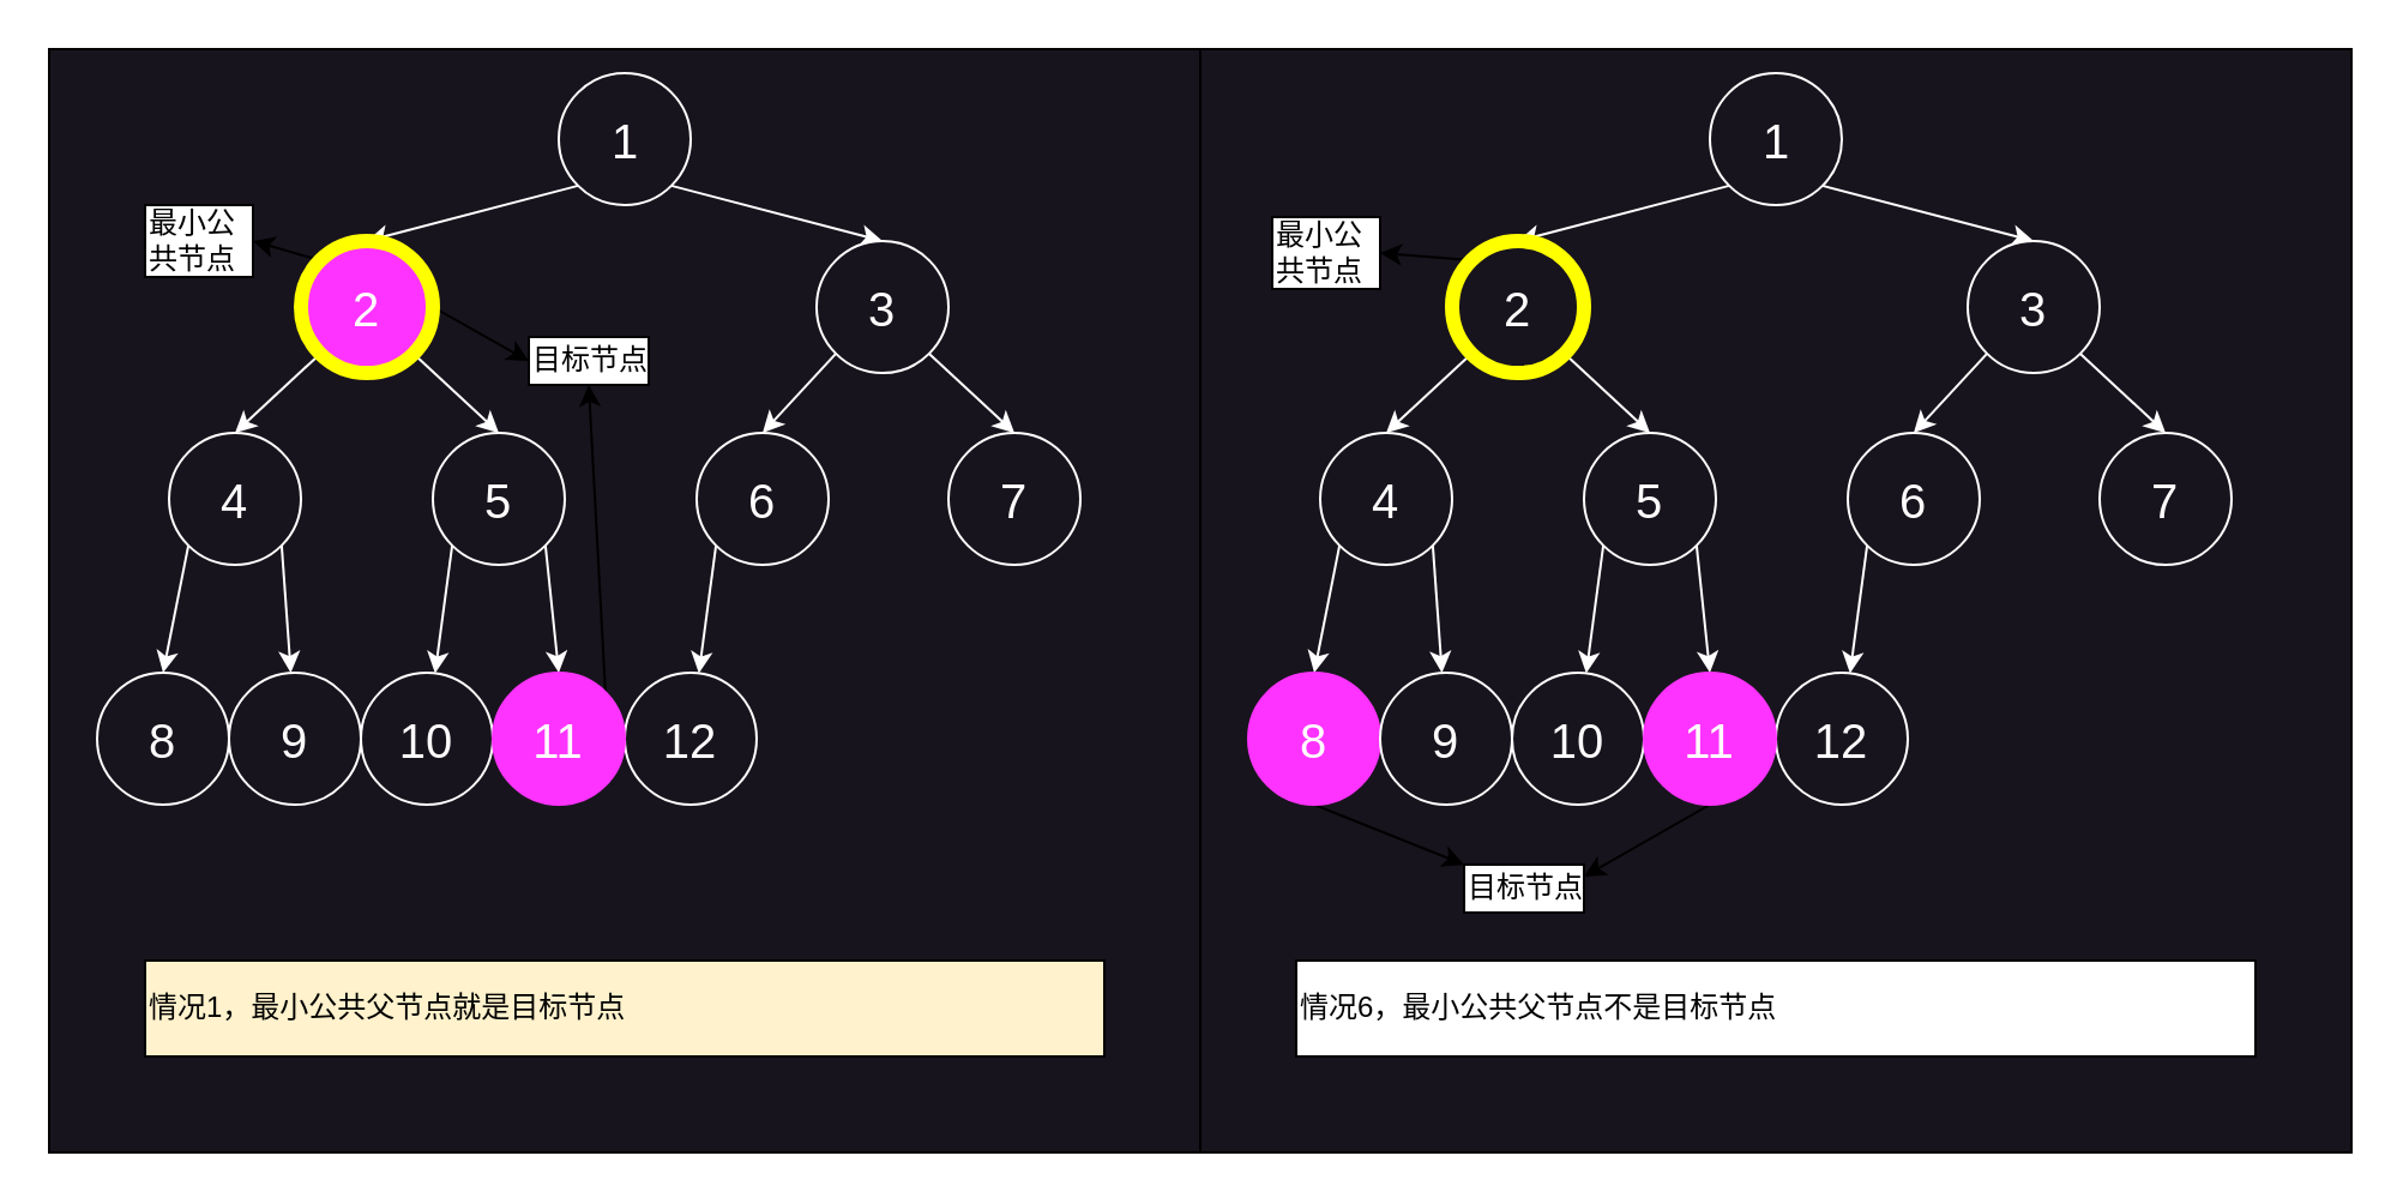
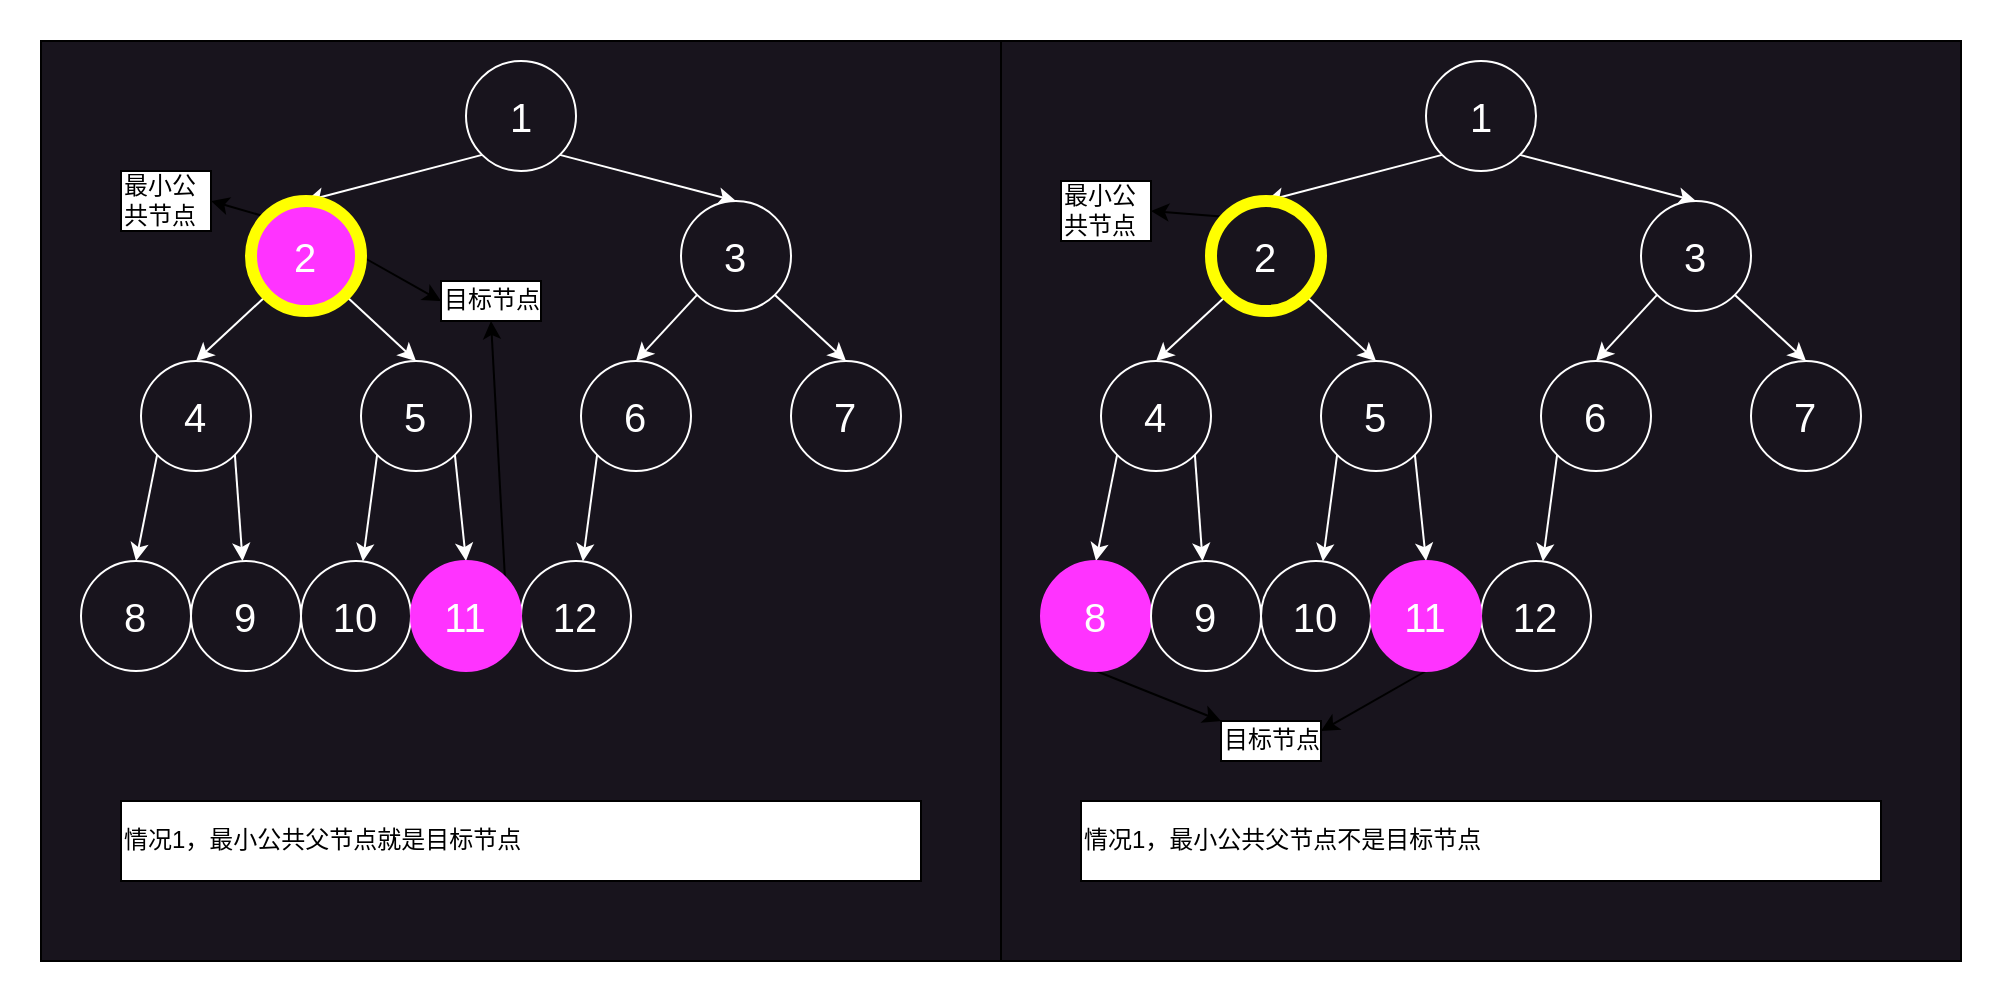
  <mxCell id="0" />
  <mxCell id="1" parent="0" />
  <mxCell id="2" value="" style="rounded=0;whiteSpace=wrap;html=1;fillColor=#18141D;" vertex="1" parent="1"><mxGeometry width="480" height="460" as="geometry" x="20" y="20" /></mxCell>
  <mxCell id="3" style="edgeStyle=none;html=1;exitX=0;exitY=1;exitDx=0;exitDy=0;entryX=0.5;entryY=0;entryDx=0;entryDy=0;fontColor=#FFFFFF;strokeColor=#FFFFFF;" edge="1" parent="1" source="5" target="10"><mxGeometry relative="1" as="geometry" /></mxCell>
  <mxCell id="4" style="edgeStyle=none;html=1;exitX=1;exitY=1;exitDx=0;exitDy=0;entryX=0.5;entryY=0;entryDx=0;entryDy=0;fontColor=#FFFFFF;strokeColor=#FFFFFF;" edge="1" parent="1" source="5" target="13"><mxGeometry relative="1" as="geometry" /></mxCell>
  <mxCell id="5" value="1" style="ellipse;whiteSpace=wrap;html=1;aspect=fixed;fontSize=20;fontColor=#FFFFFF;fillColor=#18141D;strokeColor=#FFFFFF;" vertex="1" parent="1"><mxGeometry x="232.5" y="30" width="55" height="55" as="geometry" /></mxCell>
  <mxCell id="6" style="edgeStyle=none;html=1;exitX=0;exitY=1;exitDx=0;exitDy=0;entryX=0.5;entryY=0;entryDx=0;entryDy=0;fontColor=#FFFFFF;strokeColor=#FFFFFF;" edge="1" parent="1" source="10" target="16"><mxGeometry relative="1" as="geometry" /></mxCell>
  <mxCell id="7" style="edgeStyle=none;html=1;exitX=1;exitY=1;exitDx=0;exitDy=0;entryX=0.5;entryY=0;entryDx=0;entryDy=0;fontColor=#FFFFFF;strokeColor=#FFFFFF;" edge="1" parent="1" source="10" target="19"><mxGeometry relative="1" as="geometry" /></mxCell>
  <mxCell id="8" style="edgeStyle=none;html=1;exitX=1;exitY=0.5;exitDx=0;exitDy=0;entryX=0;entryY=0.5;entryDx=0;entryDy=0;" edge="1" parent="1" source="10" target="60"><mxGeometry relative="1" as="geometry" /></mxCell>
  <mxCell id="9" style="edgeStyle=none;html=1;exitX=0;exitY=0;exitDx=0;exitDy=0;entryX=1;entryY=0.5;entryDx=0;entryDy=0;" edge="1" parent="1" source="10" target="61"><mxGeometry relative="1" as="geometry" /></mxCell>
  <mxCell id="10" value="2" style="ellipse;whiteSpace=wrap;html=1;aspect=fixed;fontSize=20;fontColor=#FFFFFF;fillColor=#FF33FF;strokeColor=#FFFF00;strokeWidth=6;" vertex="1" parent="1"><mxGeometry x="125" y="100" width="55" height="55" as="geometry" /></mxCell>
  <mxCell id="11" style="edgeStyle=none;html=1;exitX=0;exitY=1;exitDx=0;exitDy=0;entryX=0.5;entryY=0;entryDx=0;entryDy=0;fontColor=#FFFFFF;strokeColor=#FFFFFF;" edge="1" parent="1" source="13" target="21"><mxGeometry relative="1" as="geometry" /></mxCell>
  <mxCell id="12" style="edgeStyle=none;html=1;exitX=1;exitY=1;exitDx=0;exitDy=0;entryX=0.5;entryY=0;entryDx=0;entryDy=0;fontColor=#FFFFFF;strokeColor=#FFFFFF;" edge="1" parent="1" source="13" target="22"><mxGeometry relative="1" as="geometry" /></mxCell>
  <mxCell id="13" value="&lt;font&gt;3&lt;/font&gt;" style="ellipse;whiteSpace=wrap;html=1;aspect=fixed;fontSize=20;fontColor=#FFFFFF;fillColor=#18141D;strokeColor=#FFFFFF;" vertex="1" parent="1"><mxGeometry x="340" y="100" width="55" height="55" as="geometry" /></mxCell>
  <mxCell id="14" style="edgeStyle=none;html=1;exitX=0;exitY=1;exitDx=0;exitDy=0;entryX=0.5;entryY=0;entryDx=0;entryDy=0;strokeColor=#FFFFFF;" edge="1" parent="1" source="16" target="23"><mxGeometry relative="1" as="geometry" /></mxCell>
  <mxCell id="15" style="edgeStyle=none;html=1;exitX=1;exitY=1;exitDx=0;exitDy=0;strokeColor=#FFFFFF;" edge="1" parent="1" source="16" target="24"><mxGeometry relative="1" as="geometry" /></mxCell>
  <mxCell id="16" value="4" style="ellipse;whiteSpace=wrap;html=1;aspect=fixed;fontSize=20;fontColor=#FFFFFF;fillColor=#18141D;strokeColor=#FFFFFF;" vertex="1" parent="1"><mxGeometry x="70" y="180" width="55" height="55" as="geometry" /></mxCell>
  <mxCell id="17" style="edgeStyle=none;html=1;exitX=0;exitY=1;exitDx=0;exitDy=0;strokeColor=#FFFFFF;" edge="1" parent="1" source="19" target="25"><mxGeometry relative="1" as="geometry" /></mxCell>
  <mxCell id="18" style="edgeStyle=none;html=1;exitX=1;exitY=1;exitDx=0;exitDy=0;entryX=0.5;entryY=0;entryDx=0;entryDy=0;strokeColor=#FFFFFF;" edge="1" parent="1" source="19" target="28"><mxGeometry relative="1" as="geometry" /></mxCell>
  <mxCell id="19" value="5" style="ellipse;whiteSpace=wrap;html=1;aspect=fixed;fontSize=20;fontColor=#FFFFFF;fillColor=#18141D;strokeColor=#FFFFFF;" vertex="1" parent="1"><mxGeometry x="180" y="180" width="55" height="55" as="geometry" /></mxCell>
  <mxCell id="20" style="edgeStyle=none;html=1;exitX=0;exitY=1;exitDx=0;exitDy=0;strokeColor=#FFFFFF;" edge="1" parent="1" source="21" target="26"><mxGeometry relative="1" as="geometry" /></mxCell>
  <mxCell id="21" value="6" style="ellipse;whiteSpace=wrap;html=1;aspect=fixed;fontSize=20;fontColor=#ffffff;fillColor=#18141D;strokeColor=#FFFFFF;" vertex="1" parent="1"><mxGeometry x="290" y="180" width="55" height="55" as="geometry" /></mxCell>
  <mxCell id="22" value="7" style="ellipse;whiteSpace=wrap;html=1;aspect=fixed;fontSize=20;fontColor=#ffffff;fillColor=#18141D;strokeColor=#FFFFFF;" vertex="1" parent="1"><mxGeometry x="395" y="180" width="55" height="55" as="geometry" /></mxCell>
  <mxCell id="23" value="8" style="ellipse;whiteSpace=wrap;html=1;aspect=fixed;fontSize=20;fontColor=#ffffff;fillColor=#18141D;strokeColor=#FFFFFF;" vertex="1" parent="1"><mxGeometry x="40" y="280" width="55" height="55" as="geometry" /></mxCell>
  <mxCell id="24" value="9" style="ellipse;whiteSpace=wrap;html=1;aspect=fixed;fontSize=20;fontColor=#ffffff;fillColor=#18141D;strokeColor=#FFFFFF;" vertex="1" parent="1"><mxGeometry x="95" y="280" width="55" height="55" as="geometry" /></mxCell>
  <mxCell id="25" value="10" style="ellipse;whiteSpace=wrap;html=1;aspect=fixed;fontSize=20;fontColor=#ffffff;fillColor=#18141D;strokeColor=#FFFFFF;" vertex="1" parent="1"><mxGeometry x="150" y="280" width="55" height="55" as="geometry" /></mxCell>
  <mxCell id="26" value="12" style="ellipse;whiteSpace=wrap;html=1;aspect=fixed;fontSize=20;fontColor=#ffffff;fillColor=#18141D;strokeColor=#FFFFFF;" vertex="1" parent="1"><mxGeometry x="260" y="280" width="55" height="55" as="geometry" /></mxCell>
  <mxCell id="27" style="edgeStyle=none;html=1;exitX=1;exitY=0;exitDx=0;exitDy=0;entryX=0.5;entryY=1;entryDx=0;entryDy=0;" edge="1" parent="1" source="28" target="60"><mxGeometry relative="1" as="geometry" /></mxCell>
  <mxCell id="28" value="11" style="ellipse;whiteSpace=wrap;html=1;aspect=fixed;fontSize=20;fontColor=#ffffff;fillColor=#FF33FF;strokeColor=#FF33FF;" vertex="1" parent="1"><mxGeometry x="205" y="280" width="55" height="55" as="geometry" /></mxCell>
- <mxCell id="29" value="情况1，最小公共父节点就是目标节点" style="rounded=0;whiteSpace=wrap;html=1;align=left;fillColor=#fff2cc;" vertex="1" parent="1"><mxGeometry x="60" y="400" width="400" height="40" as="geometry" /></mxCell>
+ <mxCell id="29" value="情况1，最小公共父节点就是目标节点" style="rounded=0;whiteSpace=wrap;html=1;align=left;" vertex="1" parent="1"><mxGeometry x="60" y="400" width="400" height="40" as="geometry" /></mxCell>
  <mxCell id="30" value="" style="rounded=0;whiteSpace=wrap;html=1;fillColor=#18141D;" vertex="1" parent="1"><mxGeometry x="500" width="480" height="460" as="geometry" y="20" /></mxCell>
  <mxCell id="31" style="edgeStyle=none;html=1;exitX=0;exitY=1;exitDx=0;exitDy=0;entryX=0.5;entryY=0;entryDx=0;entryDy=0;fontColor=#FFFFFF;strokeColor=#FFFFFF;" edge="1" parent="1" source="33" target="37"><mxGeometry relative="1" as="geometry" /></mxCell>
  <mxCell id="32" style="edgeStyle=none;html=1;exitX=1;exitY=1;exitDx=0;exitDy=0;entryX=0.5;entryY=0;entryDx=0;entryDy=0;fontColor=#FFFFFF;strokeColor=#FFFFFF;" edge="1" parent="1" source="33" target="40"><mxGeometry relative="1" as="geometry" /></mxCell>
  <mxCell id="33" value="1" style="ellipse;whiteSpace=wrap;html=1;aspect=fixed;fontSize=20;fontColor=#FFFFFF;fillColor=#18141D;strokeColor=#FFFFFF;" vertex="1" parent="1"><mxGeometry x="712.5" y="30" width="55" height="55" as="geometry" /></mxCell>
  <mxCell id="34" style="edgeStyle=none;html=1;exitX=0;exitY=1;exitDx=0;exitDy=0;entryX=0.5;entryY=0;entryDx=0;entryDy=0;fontColor=#FFFFFF;strokeColor=#FFFFFF;" edge="1" parent="1" source="37" target="43"><mxGeometry relative="1" as="geometry" /></mxCell>
  <mxCell id="35" style="edgeStyle=none;html=1;exitX=1;exitY=1;exitDx=0;exitDy=0;entryX=0.5;entryY=0;entryDx=0;entryDy=0;fontColor=#FFFFFF;strokeColor=#FFFFFF;" edge="1" parent="1" source="37" target="46"><mxGeometry relative="1" as="geometry" /></mxCell>
  <mxCell id="36" style="edgeStyle=none;html=1;exitX=0;exitY=0;exitDx=0;exitDy=0;entryX=1;entryY=0.5;entryDx=0;entryDy=0;" edge="1" parent="1" source="37" target="59"><mxGeometry relative="1" as="geometry" /></mxCell>
  <mxCell id="37" value="2" style="ellipse;whiteSpace=wrap;html=1;aspect=fixed;fontSize=20;fontColor=#FFFFFF;fillColor=#18141D;strokeColor=#FFFF00;strokeWidth=6;" vertex="1" parent="1"><mxGeometry x="605" y="100" width="55" height="55" as="geometry" /></mxCell>
  <mxCell id="38" style="edgeStyle=none;html=1;exitX=0;exitY=1;exitDx=0;exitDy=0;entryX=0.5;entryY=0;entryDx=0;entryDy=0;fontColor=#FFFFFF;strokeColor=#FFFFFF;" edge="1" parent="1" source="40" target="48"><mxGeometry relative="1" as="geometry" /></mxCell>
  <mxCell id="39" style="edgeStyle=none;html=1;exitX=1;exitY=1;exitDx=0;exitDy=0;entryX=0.5;entryY=0;entryDx=0;entryDy=0;fontColor=#FFFFFF;strokeColor=#FFFFFF;" edge="1" parent="1" source="40" target="49"><mxGeometry relative="1" as="geometry" /></mxCell>
  <mxCell id="40" value="&lt;font&gt;3&lt;/font&gt;" style="ellipse;whiteSpace=wrap;html=1;aspect=fixed;fontSize=20;fontColor=#FFFFFF;fillColor=#18141D;strokeColor=#FFFFFF;" vertex="1" parent="1"><mxGeometry x="820" y="100" width="55" height="55" as="geometry" /></mxCell>
  <mxCell id="41" style="edgeStyle=none;html=1;exitX=0;exitY=1;exitDx=0;exitDy=0;entryX=0.5;entryY=0;entryDx=0;entryDy=0;strokeColor=#FFFFFF;" edge="1" parent="1" source="43" target="51"><mxGeometry relative="1" as="geometry" /></mxCell>
  <mxCell id="42" style="edgeStyle=none;html=1;exitX=1;exitY=1;exitDx=0;exitDy=0;strokeColor=#FFFFFF;" edge="1" parent="1" source="43" target="52"><mxGeometry relative="1" as="geometry" /></mxCell>
  <mxCell id="43" value="4" style="ellipse;whiteSpace=wrap;html=1;aspect=fixed;fontSize=20;fontColor=#FFFFFF;fillColor=#18141D;strokeColor=#FFFFFF;" vertex="1" parent="1"><mxGeometry x="550" y="180" width="55" height="55" as="geometry" /></mxCell>
  <mxCell id="44" style="edgeStyle=none;html=1;exitX=0;exitY=1;exitDx=0;exitDy=0;strokeColor=#FFFFFF;" edge="1" parent="1" source="46" target="53"><mxGeometry relative="1" as="geometry" /></mxCell>
  <mxCell id="45" style="edgeStyle=none;html=1;exitX=1;exitY=1;exitDx=0;exitDy=0;entryX=0.5;entryY=0;entryDx=0;entryDy=0;strokeColor=#FFFFFF;" edge="1" parent="1" source="46" target="56"><mxGeometry relative="1" as="geometry" /></mxCell>
  <mxCell id="46" value="5" style="ellipse;whiteSpace=wrap;html=1;aspect=fixed;fontSize=20;fontColor=#FFFFFF;fillColor=#18141D;strokeColor=#FFFFFF;" vertex="1" parent="1"><mxGeometry x="660" y="180" width="55" height="55" as="geometry" /></mxCell>
  <mxCell id="47" style="edgeStyle=none;html=1;exitX=0;exitY=1;exitDx=0;exitDy=0;strokeColor=#FFFFFF;" edge="1" parent="1" source="48" target="54"><mxGeometry relative="1" as="geometry" /></mxCell>
  <mxCell id="48" value="6" style="ellipse;whiteSpace=wrap;html=1;aspect=fixed;fontSize=20;fontColor=#ffffff;fillColor=#18141D;strokeColor=#FFFFFF;" vertex="1" parent="1"><mxGeometry x="770" y="180" width="55" height="55" as="geometry" /></mxCell>
  <mxCell id="49" value="7" style="ellipse;whiteSpace=wrap;html=1;aspect=fixed;fontSize=20;fontColor=#ffffff;fillColor=#18141D;strokeColor=#FFFFFF;" vertex="1" parent="1"><mxGeometry x="875" y="180" width="55" height="55" as="geometry" /></mxCell>
  <mxCell id="50" style="edgeStyle=none;html=1;exitX=0.5;exitY=1;exitDx=0;exitDy=0;" edge="1" parent="1" source="51" target="58"><mxGeometry relative="1" as="geometry" /></mxCell>
  <mxCell id="51" value="8" style="ellipse;whiteSpace=wrap;html=1;aspect=fixed;fontSize=20;fontColor=#ffffff;fillColor=#FF33FF;strokeColor=#FF33FF;" vertex="1" parent="1"><mxGeometry x="520" y="280" width="55" height="55" as="geometry" /></mxCell>
  <mxCell id="52" value="9" style="ellipse;whiteSpace=wrap;html=1;aspect=fixed;fontSize=20;fontColor=#ffffff;fillColor=#18141D;strokeColor=#FFFFFF;" vertex="1" parent="1"><mxGeometry x="575" y="280" width="55" height="55" as="geometry" /></mxCell>
  <mxCell id="53" value="10" style="ellipse;whiteSpace=wrap;html=1;aspect=fixed;fontSize=20;fontColor=#ffffff;fillColor=#18141D;strokeColor=#FFFFFF;" vertex="1" parent="1"><mxGeometry x="630" y="280" width="55" height="55" as="geometry" /></mxCell>
  <mxCell id="54" value="12" style="ellipse;whiteSpace=wrap;html=1;aspect=fixed;fontSize=20;fontColor=#ffffff;fillColor=#18141D;strokeColor=#FFFFFF;" vertex="1" parent="1"><mxGeometry x="740" y="280" width="55" height="55" as="geometry" /></mxCell>
  <mxCell id="55" style="edgeStyle=none;html=1;exitX=0.5;exitY=1;exitDx=0;exitDy=0;entryX=1;entryY=0.25;entryDx=0;entryDy=0;" edge="1" parent="1" source="56" target="58"><mxGeometry relative="1" as="geometry" /></mxCell>
  <mxCell id="56" value="11" style="ellipse;whiteSpace=wrap;html=1;aspect=fixed;fontSize=20;fontColor=#ffffff;fillColor=#FF33FF;strokeColor=#FF33FF;" vertex="1" parent="1"><mxGeometry x="685" y="280" width="55" height="55" as="geometry" /></mxCell>
- <mxCell id="57" value="情况6，最小公共父节点不是目标节点" style="rounded=0;whiteSpace=wrap;html=1;align=left;" vertex="1" parent="1"><mxGeometry x="540" y="400" width="400" height="40" as="geometry" /></mxCell>
+ <mxCell id="57" value="情况1，最小公共父节点不是目标节点" style="rounded=0;whiteSpace=wrap;html=1;align=left;" vertex="1" parent="1"><mxGeometry x="540" y="400" width="400" height="40" as="geometry" /></mxCell>
  <mxCell id="58" value="目标节点" style="rounded=0;whiteSpace=wrap;html=1;align=left;" vertex="1" parent="1"><mxGeometry x="610" y="360" width="50" height="20" as="geometry" /></mxCell>
  <mxCell id="59" value="最小公共节点" style="rounded=0;whiteSpace=wrap;html=1;align=left;" vertex="1" parent="1"><mxGeometry x="530" y="90" width="45" height="30" as="geometry" /></mxCell>
  <mxCell id="60" value="目标节点" style="rounded=0;whiteSpace=wrap;html=1;align=left;" vertex="1" parent="1"><mxGeometry x="220" y="140" width="50" height="20" as="geometry" /></mxCell>
  <mxCell id="61" value="最小公共节点" style="rounded=0;whiteSpace=wrap;html=1;align=left;" vertex="1" parent="1"><mxGeometry x="60" y="85" width="45" height="30" as="geometry" /></mxCell>
